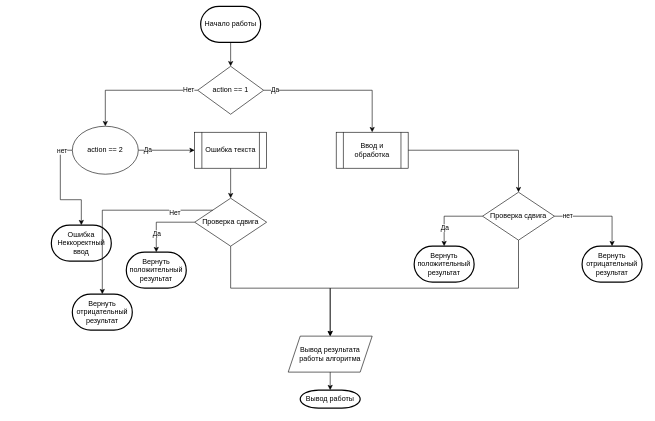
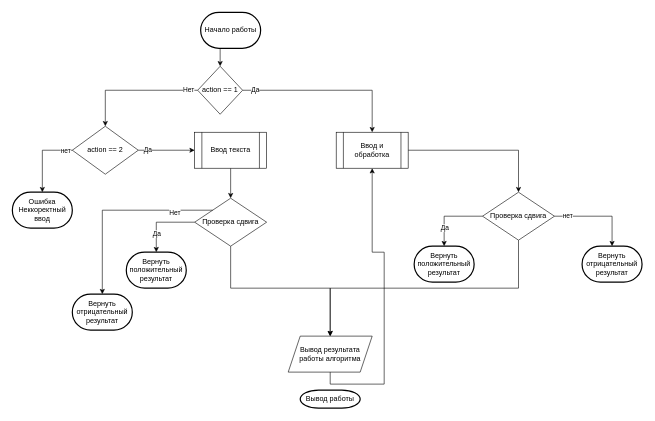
  <mxCell id="0" />
  <mxCell id="1" parent="0" />
  <mxCell id="2" style="edgeStyle=orthogonalEdgeStyle;rounded=0;orthogonalLoop=1;jettySize=auto;html=1;exitX=0.5;exitY=1;exitDx=0;exitDy=0;exitPerimeter=0;entryX=0.5;entryY=0;entryDx=0;entryDy=0;" edge="1" parent="1" source="3" target="8"><mxGeometry relative="1" as="geometry" /></mxCell>
- <mxCell id="3" value="Начало работы" style="strokeWidth=2;html=1;shape=mxgraph.flowchart.terminator;whiteSpace=wrap;" vertex="1" parent="1"><mxGeometry x="334" y="10" width="100" height="60" as="geometry" /></mxCell>
+ <mxCell id="3" value="Начало работы" style="strokeWidth=2;html=1;shape=mxgraph.flowchart.terminator;whiteSpace=wrap;" vertex="1" parent="1"><mxGeometry x="334" y="20" width="100" height="60" as="geometry" /></mxCell>
  <mxCell id="4" style="edgeStyle=orthogonalEdgeStyle;rounded=0;orthogonalLoop=1;jettySize=auto;html=1;exitX=0;exitY=0.5;exitDx=0;exitDy=0;entryX=0.5;entryY=0;entryDx=0;entryDy=0;" edge="1" parent="1" source="8" target="13"><mxGeometry relative="1" as="geometry" /></mxCell>
  <mxCell id="5" value="Нет" style="edgeLabel;html=1;align=center;verticalAlign=middle;resizable=0;points=[];" vertex="1" connectable="0" parent="4"><mxGeometry x="-0.851" y="-1" relative="1" as="geometry"><mxPoint as="offset" /></mxGeometry></mxCell>
  <mxCell id="6" style="edgeStyle=orthogonalEdgeStyle;rounded=0;orthogonalLoop=1;jettySize=auto;html=1;exitX=1;exitY=0.5;exitDx=0;exitDy=0;entryX=0.5;entryY=0;entryDx=0;entryDy=0;" edge="1" parent="1" source="8" target="18"><mxGeometry relative="1" as="geometry" /></mxCell>
  <mxCell id="7" value="Да" style="edgeLabel;html=1;align=center;verticalAlign=middle;resizable=0;points=[];" vertex="1" connectable="0" parent="6"><mxGeometry x="-0.857" y="1" relative="1" as="geometry"><mxPoint as="offset" /></mxGeometry></mxCell>
- <mxCell id="8" value="action == 1" style="rhombus;whiteSpace=wrap;html=1;" vertex="1" parent="1"><mxGeometry x="329" y="110" width="110" height="80" as="geometry" /></mxCell>
+ <mxCell id="8" value="action == 1" style="rhombus;whiteSpace=wrap;html=1;" vertex="1" parent="1"><mxGeometry x="329" y="110" width="75" height="80" as="geometry" /></mxCell>
  <mxCell id="9" style="edgeStyle=orthogonalEdgeStyle;rounded=0;orthogonalLoop=1;jettySize=auto;html=1;exitX=0;exitY=0.5;exitDx=0;exitDy=0;" edge="1" parent="1" source="13" target="14"><mxGeometry relative="1" as="geometry" /></mxCell>
  <mxCell id="10" value="нет" style="edgeLabel;html=1;align=center;verticalAlign=middle;resizable=0;points=[];" vertex="1" connectable="0" parent="9"><mxGeometry x="-0.8" relative="1" as="geometry"><mxPoint as="offset" /></mxGeometry></mxCell>
  <mxCell id="11" style="edgeStyle=orthogonalEdgeStyle;rounded=0;orthogonalLoop=1;jettySize=auto;html=1;exitX=1;exitY=0.5;exitDx=0;exitDy=0;" edge="1" parent="1" source="13" target="16"><mxGeometry relative="1" as="geometry" /></mxCell>
  <mxCell id="12" value="Да" style="edgeLabel;html=1;align=center;verticalAlign=middle;resizable=0;points=[];" vertex="1" connectable="0" parent="11"><mxGeometry x="-0.681" y="1" relative="1" as="geometry"><mxPoint as="offset" /></mxGeometry></mxCell>
- <mxCell id="13" value="action == 2" style="ellipse;whiteSpace=wrap;html=1;" vertex="1" parent="1"><mxGeometry x="120" y="210" width="110" height="80" as="geometry" /></mxCell>
- <mxCell id="14" value="Ошибка Неккоректный ввод" style="strokeWidth=2;html=1;shape=mxgraph.flowchart.terminator;whiteSpace=wrap;" vertex="1" parent="1"><mxGeometry x="85" y="375" width="100" height="60" as="geometry" /></mxCell>
+ <mxCell id="13" value="action == 2" style="rhombus;whiteSpace=wrap;html=1;" vertex="1" parent="1"><mxGeometry x="120" y="210" width="110" height="80" as="geometry" /></mxCell>
+ <mxCell id="14" value="Ошибка Неккоректный ввод" style="strokeWidth=2;html=1;shape=mxgraph.flowchart.terminator;whiteSpace=wrap;" vertex="1" parent="1"><mxGeometry x="20" y="320" width="100" height="60" as="geometry" /></mxCell>
  <mxCell id="15" style="edgeStyle=orthogonalEdgeStyle;rounded=0;orthogonalLoop=1;jettySize=auto;html=1;exitX=0.5;exitY=1;exitDx=0;exitDy=0;entryX=0.5;entryY=0;entryDx=0;entryDy=0;" edge="1" parent="1" source="16" target="20"><mxGeometry relative="1" as="geometry" /></mxCell>
- <mxCell id="16" value="Ошибка текста" style="shape=process;whiteSpace=wrap;html=1;backgroundOutline=1;" vertex="1" parent="1"><mxGeometry x="324" y="220" width="120" height="60" as="geometry" /></mxCell>
+ <mxCell id="16" value="Ввод текста" style="shape=process;whiteSpace=wrap;html=1;backgroundOutline=1;" vertex="1" parent="1"><mxGeometry x="324" y="220" width="120" height="60" as="geometry" /></mxCell>
  <mxCell id="17" style="edgeStyle=orthogonalEdgeStyle;rounded=0;orthogonalLoop=1;jettySize=auto;html=1;exitX=1;exitY=0.5;exitDx=0;exitDy=0;entryX=0.5;entryY=0;entryDx=0;entryDy=0;" edge="1" parent="1" source="18" target="25"><mxGeometry relative="1" as="geometry" /></mxCell>
  <mxCell id="18" value="Ввод и обработка" style="shape=process;whiteSpace=wrap;html=1;backgroundOutline=1;" vertex="1" parent="1"><mxGeometry x="560" y="220" width="120" height="60" as="geometry" /></mxCell>
  <mxCell id="19" style="edgeStyle=orthogonalEdgeStyle;rounded=0;orthogonalLoop=1;jettySize=auto;html=1;exitX=0.5;exitY=1;exitDx=0;exitDy=0;entryX=0.5;entryY=0;entryDx=0;entryDy=0;" edge="1" parent="1" source="20" target="35"><mxGeometry relative="1" as="geometry"><Array as="points"><mxPoint x="384" y="480" /><mxPoint x="550" y="480" /></Array></mxGeometry></mxCell>
  <mxCell id="20" value="Проверка сдвига" style="rhombus;whiteSpace=wrap;html=1;" vertex="1" parent="1"><mxGeometry x="324" y="330" width="120" height="80" as="geometry" /></mxCell>
  <mxCell id="21" value="Вернуть положительный результат" style="strokeWidth=2;html=1;shape=mxgraph.flowchart.terminator;whiteSpace=wrap;" vertex="1" parent="1"><mxGeometry x="210" y="420" width="100" height="60" as="geometry" /></mxCell>
  <mxCell id="22" style="edgeStyle=orthogonalEdgeStyle;rounded=0;orthogonalLoop=1;jettySize=auto;html=1;exitX=0;exitY=0.5;exitDx=0;exitDy=0;entryX=0.5;entryY=0;entryDx=0;entryDy=0;entryPerimeter=0;" edge="1" parent="1" source="20" target="21"><mxGeometry relative="1" as="geometry" /></mxCell>
  <mxCell id="23" value="Да" style="edgeLabel;html=1;align=center;verticalAlign=middle;resizable=0;points=[];" vertex="1" connectable="0" parent="22"><mxGeometry x="0.456" relative="1" as="geometry"><mxPoint as="offset" /></mxGeometry></mxCell>
  <mxCell id="24" style="edgeStyle=orthogonalEdgeStyle;rounded=0;orthogonalLoop=1;jettySize=auto;html=1;exitX=0.5;exitY=1;exitDx=0;exitDy=0;" edge="1" parent="1" source="25" target="35"><mxGeometry relative="1" as="geometry" /></mxCell>
  <mxCell id="25" value="Проверка сдвига" style="rhombus;whiteSpace=wrap;html=1;" vertex="1" parent="1"><mxGeometry x="804" y="320" width="120" height="80" as="geometry" /></mxCell>
  <mxCell id="26" value="Вернуть положительный результат" style="strokeWidth=2;html=1;shape=mxgraph.flowchart.terminator;whiteSpace=wrap;" vertex="1" parent="1"><mxGeometry x="690" y="410" width="100" height="60" as="geometry" /></mxCell>
  <mxCell id="27" style="edgeStyle=orthogonalEdgeStyle;rounded=0;orthogonalLoop=1;jettySize=auto;html=1;exitX=0;exitY=0.5;exitDx=0;exitDy=0;entryX=0.5;entryY=0;entryDx=0;entryDy=0;entryPerimeter=0;" edge="1" parent="1" source="25" target="26"><mxGeometry relative="1" as="geometry" /></mxCell>
  <mxCell id="28" value="Да" style="edgeLabel;html=1;align=center;verticalAlign=middle;resizable=0;points=[];" vertex="1" connectable="0" parent="27"><mxGeometry x="0.456" relative="1" as="geometry"><mxPoint as="offset" /></mxGeometry></mxCell>
  <mxCell id="29" value="Вернуть отрицательный результат" style="strokeWidth=2;html=1;shape=mxgraph.flowchart.terminator;whiteSpace=wrap;" vertex="1" parent="1"><mxGeometry x="120" y="490" width="100" height="60" as="geometry" /></mxCell>
  <mxCell id="30" style="edgeStyle=orthogonalEdgeStyle;rounded=0;orthogonalLoop=1;jettySize=auto;html=1;exitX=0;exitY=0;exitDx=0;exitDy=0;entryX=0.5;entryY=0;entryDx=0;entryDy=0;entryPerimeter=0;" edge="1" parent="1" source="20" target="29"><mxGeometry relative="1" as="geometry" /></mxCell>
  <mxCell id="31" value="Нет" style="edgeLabel;html=1;align=center;verticalAlign=middle;resizable=0;points=[];" vertex="1" connectable="0" parent="30"><mxGeometry x="-0.605" y="3" relative="1" as="geometry"><mxPoint as="offset" /></mxGeometry></mxCell>
  <mxCell id="32" value="Вернуть отрицательный результат" style="strokeWidth=2;html=1;shape=mxgraph.flowchart.terminator;whiteSpace=wrap;" vertex="1" parent="1"><mxGeometry x="970" y="410" width="100" height="60" as="geometry" /></mxCell>
  <mxCell id="33" style="edgeStyle=orthogonalEdgeStyle;rounded=0;orthogonalLoop=1;jettySize=auto;html=1;exitX=1;exitY=0.5;exitDx=0;exitDy=0;entryX=0.5;entryY=0;entryDx=0;entryDy=0;entryPerimeter=0;" edge="1" parent="1" source="25" target="32"><mxGeometry relative="1" as="geometry" /></mxCell>
  <mxCell id="34" value="нет" style="edgeLabel;html=1;align=center;verticalAlign=middle;resizable=0;points=[];" vertex="1" connectable="0" parent="33"><mxGeometry x="-0.712" y="1" relative="1" as="geometry"><mxPoint as="offset" /></mxGeometry></mxCell>
  <mxCell id="35" value="Вывод результата работы алгоритма" style="shape=parallelogram;perimeter=parallelogramPerimeter;whiteSpace=wrap;html=1;fixedSize=1;" vertex="1" parent="1"><mxGeometry x="480" y="560" width="140" height="60" as="geometry" /></mxCell>
  <mxCell id="36" value="Вывод работы" style="strokeWidth=2;html=1;shape=mxgraph.flowchart.terminator;whiteSpace=wrap;" vertex="1" parent="1"><mxGeometry x="500" y="650" width="100" height="30" as="geometry" /></mxCell>
- <mxCell id="37" style="edgeStyle=orthogonalEdgeStyle;rounded=0;orthogonalLoop=1;jettySize=auto;html=1;exitX=0.5;exitY=1;exitDx=0;exitDy=0;entryX=0.5;entryY=0;entryDx=0;entryDy=0;entryPerimeter=0;" edge="1" parent="1" source="35" target="36"><mxGeometry relative="1" as="geometry" /></mxCell>
+ <mxCell id="37" style="edgeStyle=orthogonalEdgeStyle;rounded=0;orthogonalLoop=1;jettySize=auto;html=1;exitX=0.5;exitY=1;exitDx=0;exitDy=0;" edge="1" parent="1" source="35" target="18"><mxGeometry relative="1" as="geometry" /></mxCell>
